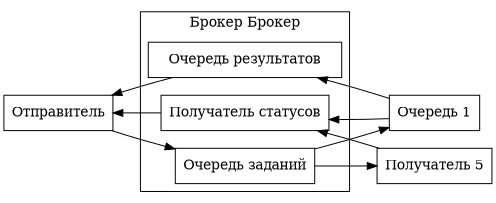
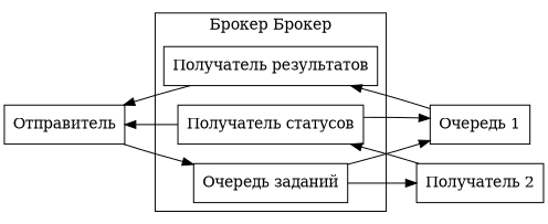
  digraph {
    rankdir=LR
    node [shape=box]
    edge [dir=back]
    n1 [label="Получатель статусов"]
    n2 [label="Очередь 1"]
-   n3 [label="Получатель 5"]
-   n4 [label="Очередь результатов"]
+   n3 [label="Получатель 2"]
+   n4 [label="Получатель результатов"]
    n5 [label="Отправитель"]
    n6 [label="Очередь заданий"]
    subgraph sub_1 {
      n1
      n2
      n3
      n4
      n5
    }
    subgraph cluster_2 {
      label="Брокер Брокер"
      subgraph sub_3 {
        label="Брокер RabbitMQ"
        n6
      }
      subgraph sub_4 {
        label="Брокер RabbitMQ"
        rank=same
        n1
        n4
      }
    }
-   n1 -> n2
+   n2 -> n1
    n1 -> n3
    n4 -> n2
    n5 -> n1
    n5 -> n4
    n5 -> n6 [dir=""]
    n6 -> n2 [dir=""]
    n6 -> n3 [dir=""]
  }
